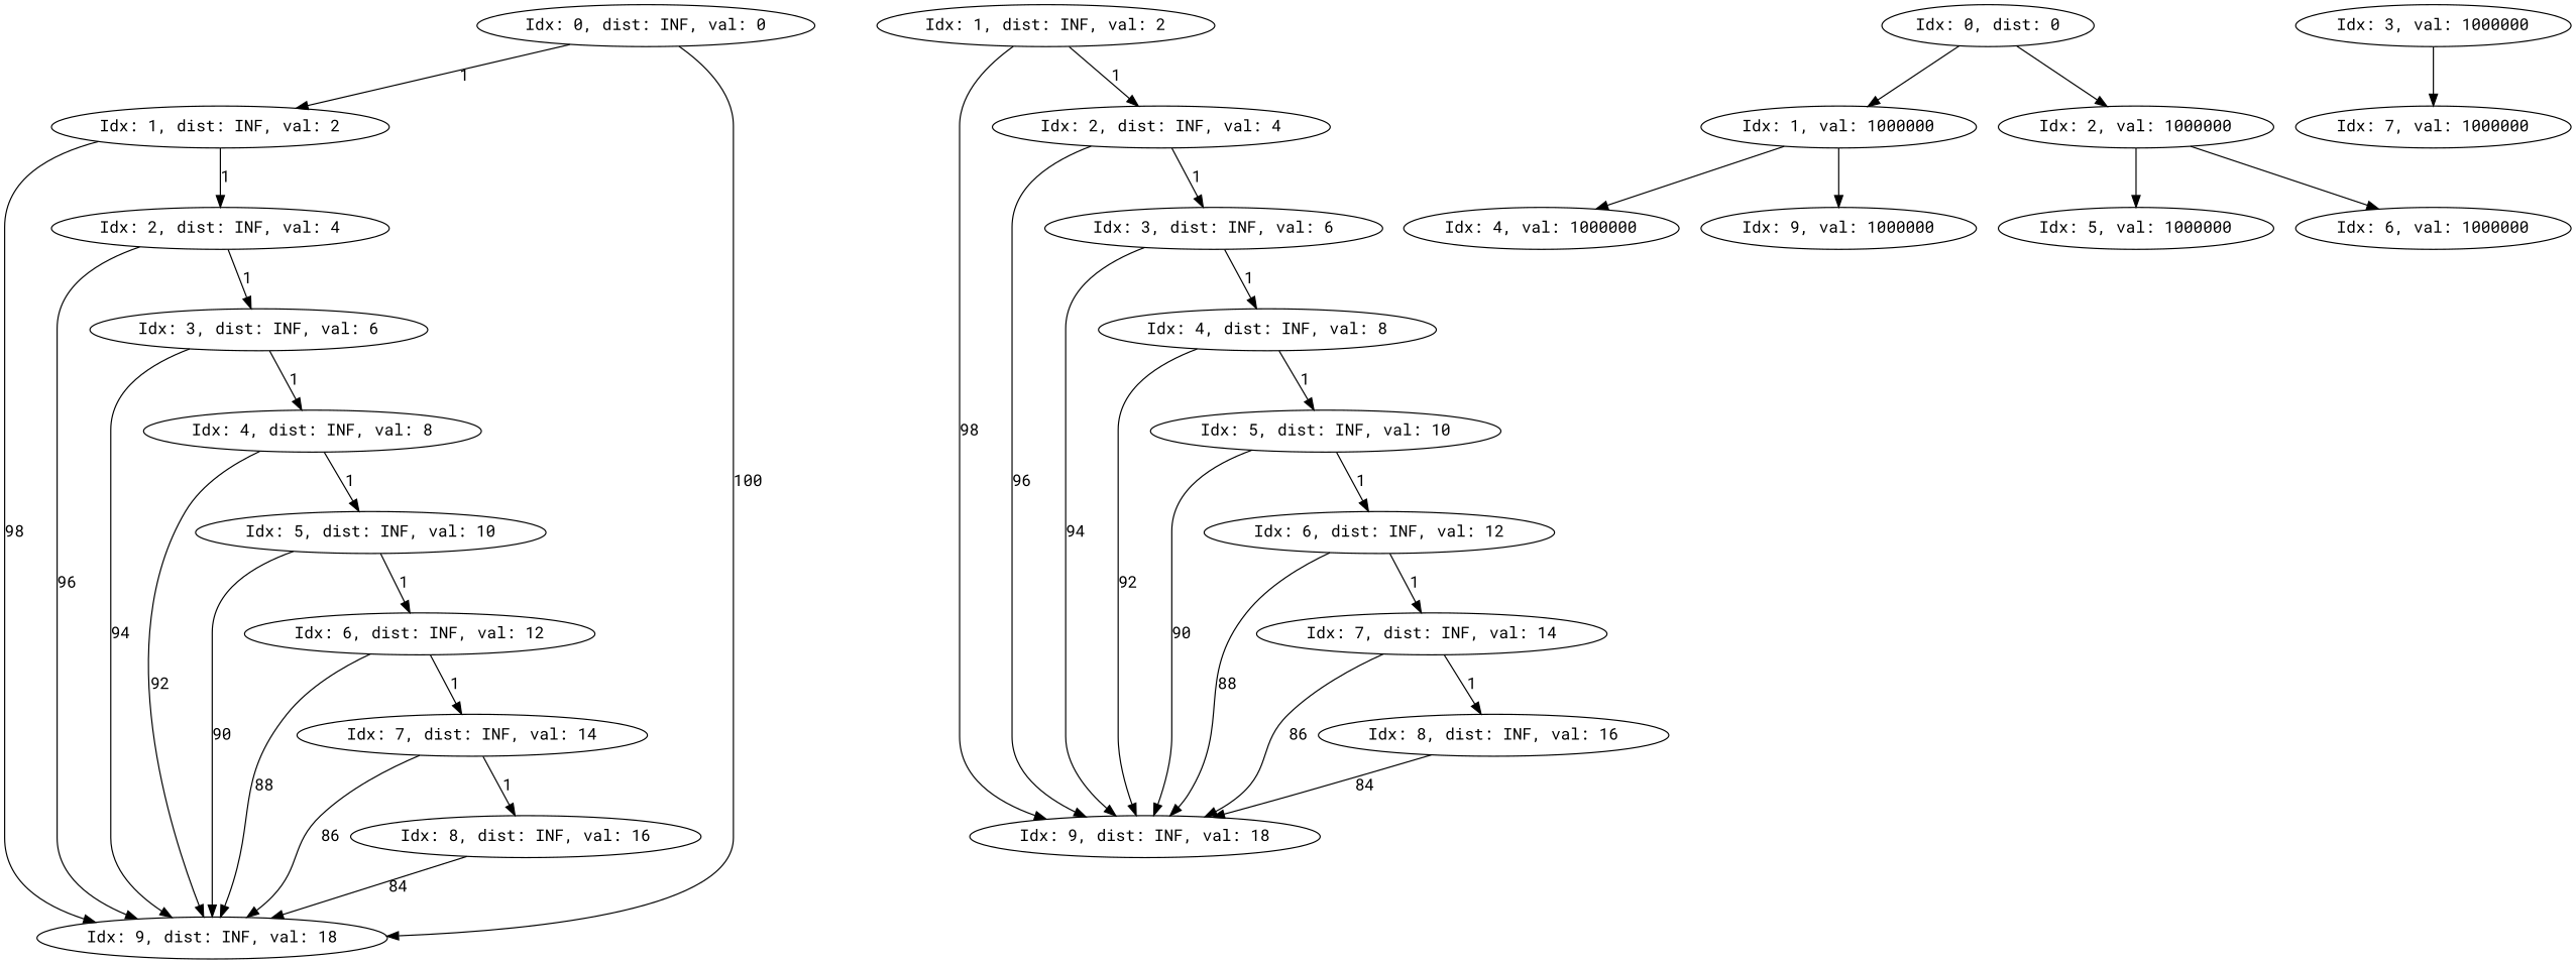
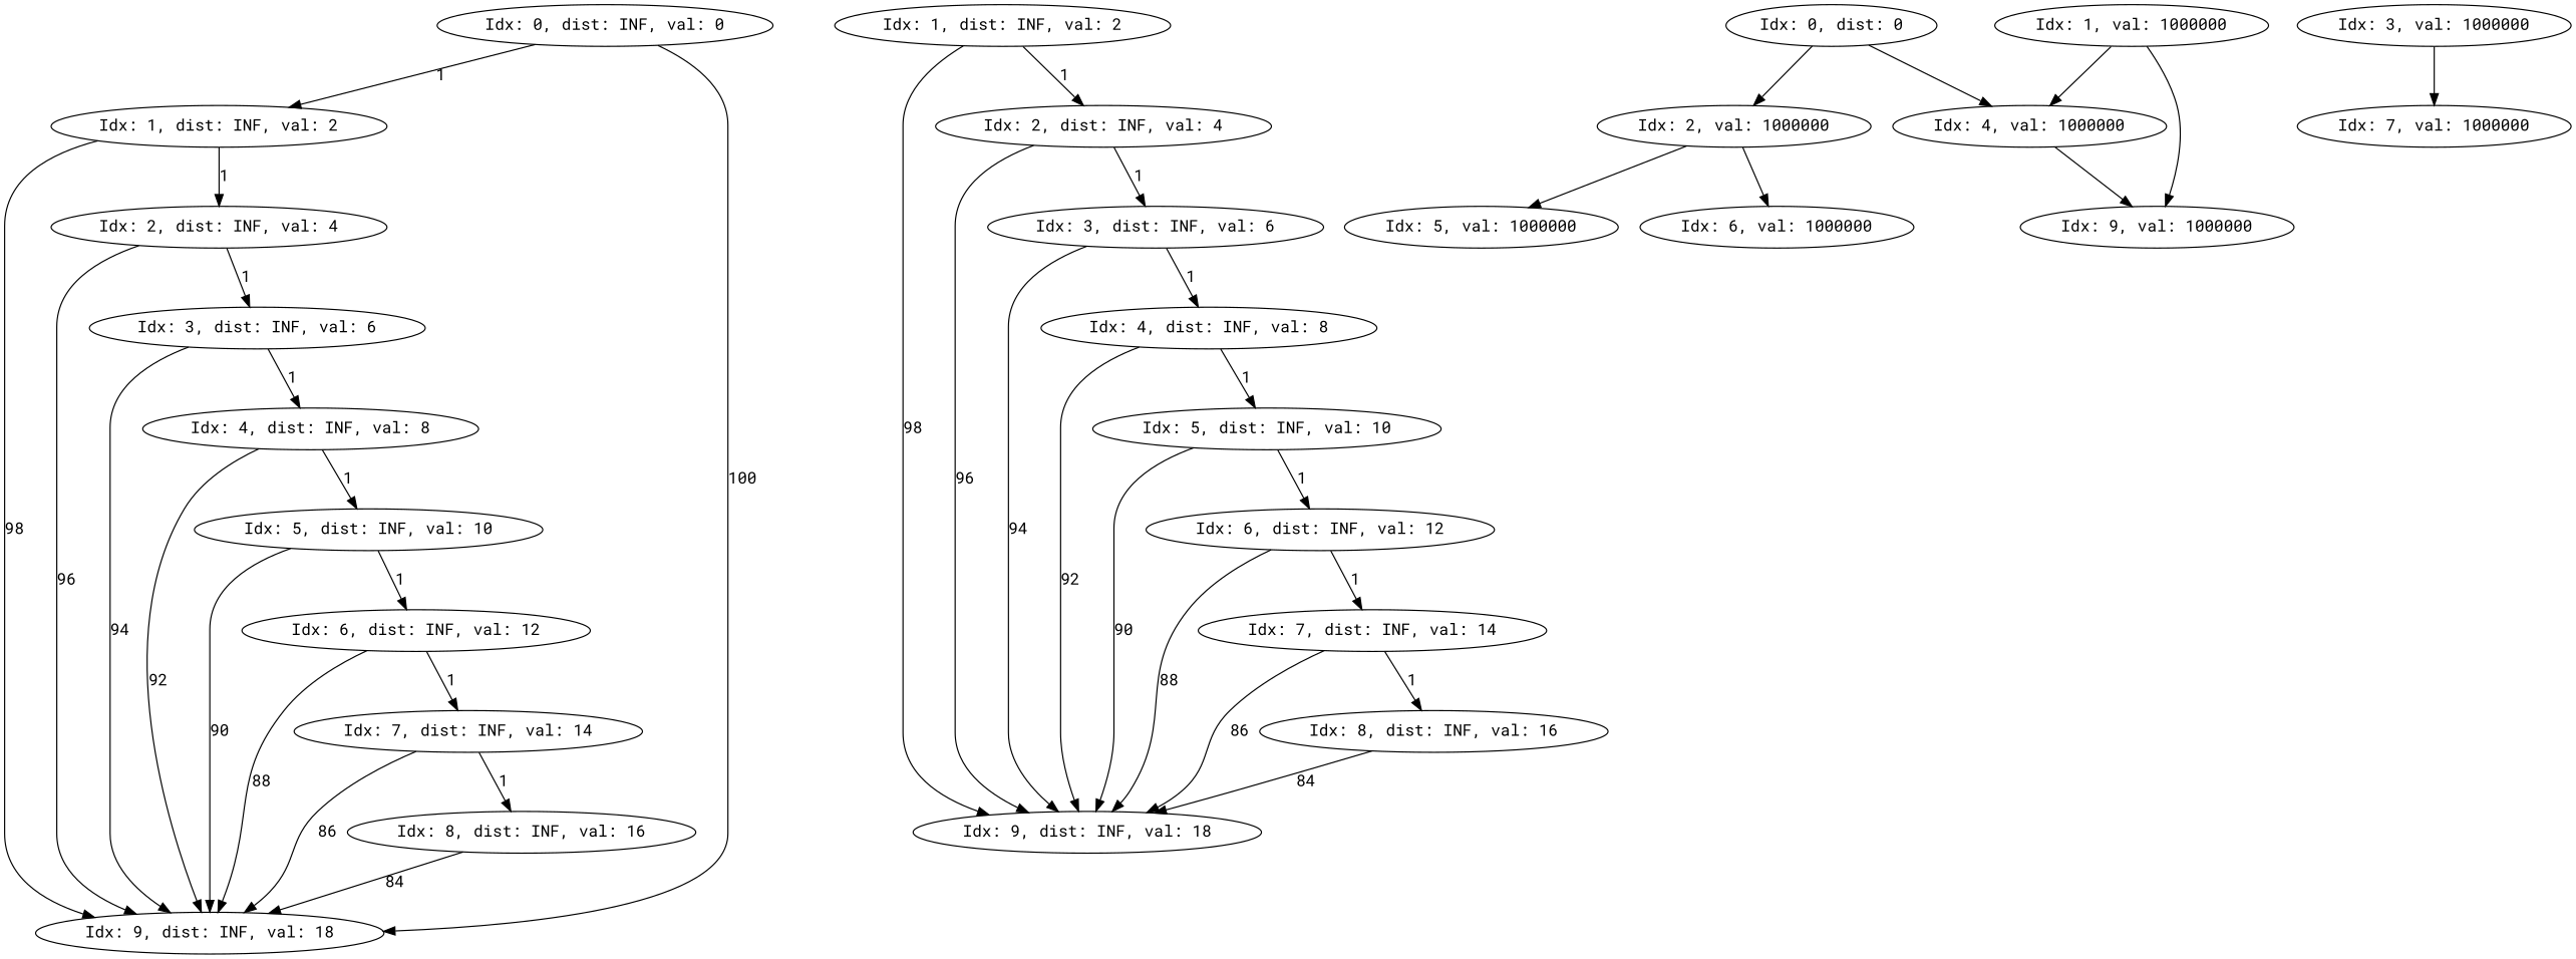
  digraph {
    fontname="Roboto Mono"
    rankdir=TB
    node [fillcolor="0.0 0.0 inf" fontname="Roboto Mono" shape=oval style=filled]
    edge [fontname="Roboto Mono"]
    n1 [label="Idx: 0, dist: INF, val: 0"]
    n2 [label="Idx: 1, dist: INF, val: 2"]
    n3 [label="Idx: 9, dist: INF, val: 18"]
    n4 [label="Idx: 2, dist: INF, val: 4"]
    n5 [label="Idx: 3, dist: INF, val: 6"]
    n6 [label="Idx: 4, dist: INF, val: 8"]
    n7 [label="Idx: 5, dist: INF, val: 10"]
    n8 [label="Idx: 6, dist: INF, val: 12"]
    n9 [label="Idx: 7, dist: INF, val: 14"]
    n10 [label="Idx: 8, dist: INF, val: 16"]
    n11 [label="Idx: 1, dist: INF, val: 2"]
    n12 [label="Idx: 9, dist: INF, val: 18"]
    n13 [label="Idx: 2, dist: INF, val: 4"]
    n14 [label="Idx: 3, dist: INF, val: 6"]
    n15 [label="Idx: 4, dist: INF, val: 8"]
    n16 [label="Idx: 5, dist: INF, val: 10"]
    n17 [label="Idx: 6, dist: INF, val: 12"]
    n18 [label="Idx: 7, dist: INF, val: 14"]
    n19 [label="Idx: 8, dist: INF, val: 16"]
    n20 [label="Idx: 0, dist: 0" fillcolor="" style=""]
    n21 [label="Idx: 1, val: 1000000" fillcolor="" style=""]
    n22 [label="Idx: 2, val: 1000000" fillcolor="" style=""]
    n23 [label="Idx: 4, val: 1000000" fillcolor="" style=""]
    n24 [label="Idx: 9, val: 1000000" fillcolor="" style=""]
    n25 [label="Idx: 5, val: 1000000" fillcolor="" style=""]
    n26 [label="Idx: 6, val: 1000000" fillcolor="" style=""]
    n27 [label="Idx: 3, val: 1000000" fillcolor="" style=""]
    n28 [label="Idx: 7, val: 1000000" fillcolor="" style=""]
    n1 -> n2 [label=1]
    n1 -> n3 [label=100]
    n2 -> n3 [label=98]
    n2 -> n4 [label=1]
    n4 -> n3 [label=96]
    n4 -> n5 [label=1]
    n5 -> n3 [label=94]
    n5 -> n6 [label=1]
    n6 -> n3 [label=92]
    n6 -> n7 [label=1]
    n7 -> n3 [label=90]
    n7 -> n8 [label=1]
    n8 -> n3 [label=88]
    n8 -> n9 [label=1]
    n9 -> n3 [label=86]
    n9 -> n10 [label=1]
    n10 -> n3 [label=84]
    n11 -> n12 [label=98]
    n11 -> n13 [label=1]
    n13 -> n12 [label=96]
    n13 -> n14 [label=1]
    n14 -> n12 [label=94]
    n14 -> n15 [label=1]
    n15 -> n12 [label=92]
    n15 -> n16 [label=1]
    n16 -> n12 [label=90]
    n16 -> n17 [label=1]
    n17 -> n12 [label=88]
    n17 -> n18 [label=1]
    n18 -> n12 [label=86]
    n18 -> n19 [label=1]
    n19 -> n12 [label=84]
-   n20 -> n21
+   n20 -> n23
    n20 -> n22
    n21 -> n23
    n21 -> n24
    n22 -> n25
    n22 -> n26
+   n23 -> n24
    n27 -> n28
  }
